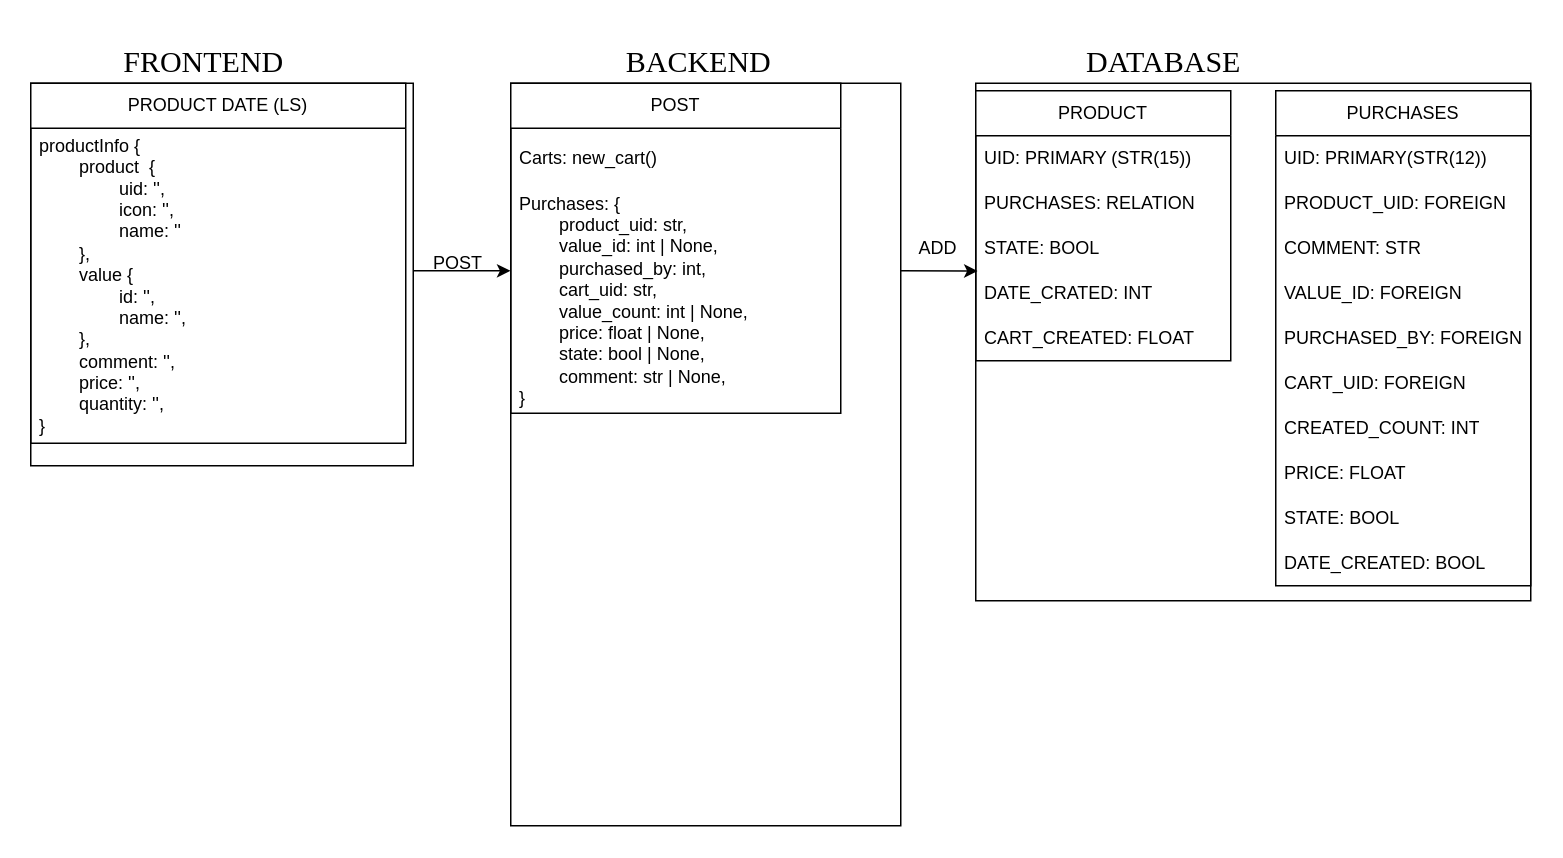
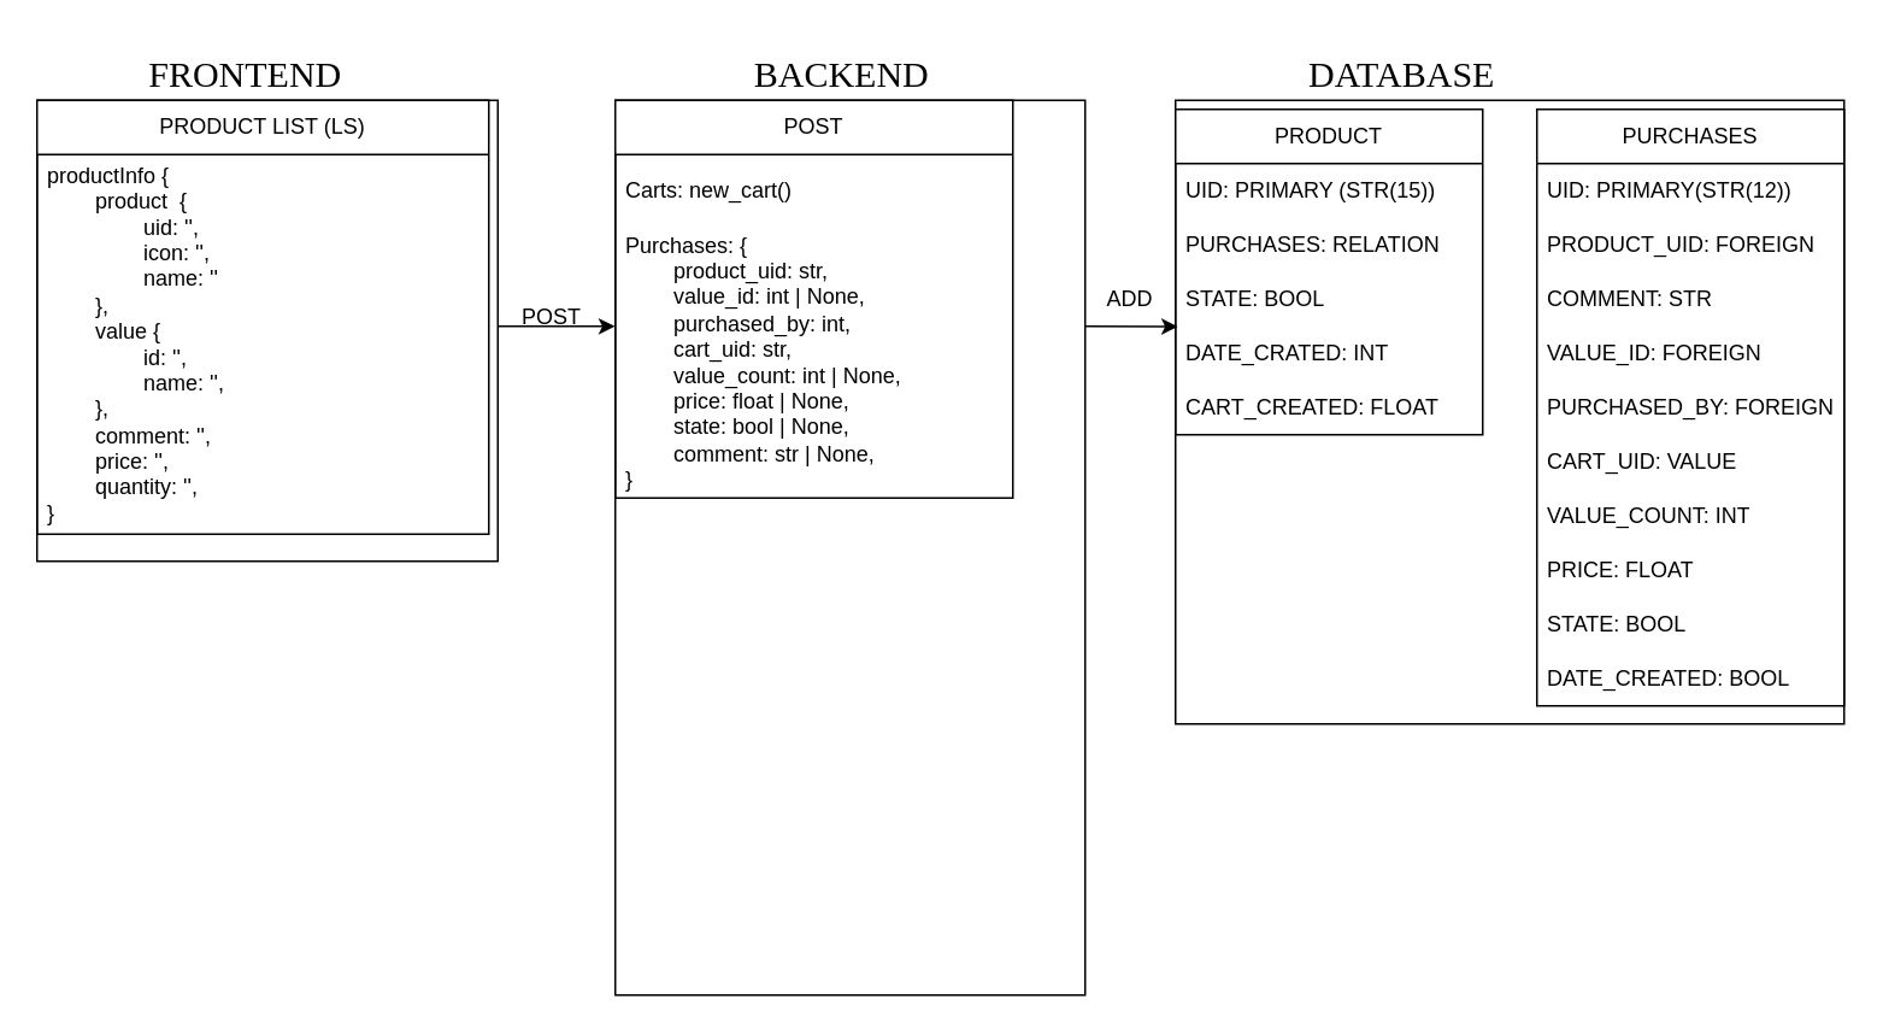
  <mxCell id="0" />
  <mxCell id="1" parent="0" />
  <mxCell id="2" value="" style="whiteSpace=wrap;html=1;aspect=fixed;" vertex="1" parent="1"><mxGeometry x="20" y="55" width="255" height="255" as="geometry" /></mxCell>
  <mxCell id="3" value="&lt;font size=&quot;1&quot; face=&quot;Lucida Console&quot;&gt;&lt;span style=&quot;font-size: 20px;&quot;&gt;FRONTEND&lt;/span&gt;&lt;/font&gt;" style="text;html=1;align=center;verticalAlign=middle;resizable=0;points=[];autosize=1;strokeColor=none;fillColor=none;" vertex="1" parent="1"><mxGeometry x="75" width="120" height="40" as="geometry" y="20" /></mxCell>
  <mxCell id="4" value="" style="whiteSpace=wrap;html=1;" vertex="1" parent="1"><mxGeometry x="340" y="55" width="260" height="495" as="geometry" /></mxCell>
  <mxCell id="5" value="&lt;font size=&quot;1&quot; face=&quot;Lucida Console&quot;&gt;&lt;span style=&quot;font-size: 20px;&quot;&gt;BACKEND&lt;/span&gt;&lt;/font&gt;" style="text;html=1;align=center;verticalAlign=middle;resizable=0;points=[];autosize=1;strokeColor=none;fillColor=none;" vertex="1" parent="1"><mxGeometry x="410" width="110" height="40" as="geometry" y="20" /></mxCell>
- <mxCell id="6" value="PRODUCT DATE (LS)" style="swimlane;fontStyle=0;childLayout=stackLayout;horizontal=1;startSize=30;horizontalStack=0;resizeParent=1;resizeParentMax=0;resizeLast=0;collapsible=1;marginBottom=0;whiteSpace=wrap;html=1;" vertex="1" parent="1"><mxGeometry x="20" y="55" width="250" height="240" as="geometry" /></mxCell>
+ <mxCell id="6" value="PRODUCT LIST (LS)" style="swimlane;fontStyle=0;childLayout=stackLayout;horizontal=1;startSize=30;horizontalStack=0;resizeParent=1;resizeParentMax=0;resizeLast=0;collapsible=1;marginBottom=0;whiteSpace=wrap;html=1;" vertex="1" parent="1"><mxGeometry x="20" y="55" width="250" height="240" as="geometry" /></mxCell>
  <mxCell id="7" value="productInfo {&lt;br&gt;&lt;span style=&quot;white-space: pre;&quot;&gt;&#09;&lt;/span&gt;product&amp;nbsp; {&lt;br&gt;&lt;span style=&quot;white-space: pre;&quot;&gt;&lt;span style=&quot;white-space: pre;&quot;&gt;&#09;&lt;span style=&quot;white-space: pre;&quot;&gt;&#09;&lt;/span&gt;u&lt;/span&gt;id: '',&lt;br&gt;&lt;span style=&quot;white-space: pre;&quot;&gt;&lt;span style=&quot;white-space: pre;&quot;&gt;&#09;&lt;/span&gt;&lt;span style=&quot;white-space: pre;&quot;&gt;&#09;&lt;/span&gt;icon: '',&lt;br&gt;&lt;span style=&quot;white-space: pre;&quot;&gt;&#09;&lt;/span&gt;&lt;span style=&quot;white-space: pre;&quot;&gt;&#09;&lt;/span&gt;name: ''&#09;&lt;/span&gt;&#09;&lt;/span&gt;&lt;br&gt;&lt;span style=&quot;white-space: pre;&quot;&gt;&#09;&lt;/span&gt;},&lt;br&gt;&lt;span style=&quot;white-space: pre;&quot;&gt;&#09;&lt;/span&gt;value {&lt;br&gt;&lt;span style=&quot;white-space: pre;&quot;&gt;&lt;span style=&quot;white-space: pre;&quot;&gt;&#09;&lt;span style=&quot;white-space: pre;&quot;&gt;&#09;&lt;/span&gt;i&lt;/span&gt;d: '',&lt;br/&gt;&lt;span style=&quot;white-space: pre;&quot;&gt;&#09;&lt;/span&gt;&lt;span style=&quot;white-space: pre;&quot;&gt;&#09;&lt;/span&gt;name: '',&#09;&lt;/span&gt;&lt;br&gt;&lt;span style=&quot;white-space: pre;&quot;&gt;&#09;&lt;/span&gt;},&lt;br&gt;&lt;span style=&quot;white-space: pre;&quot;&gt;&#09;&lt;/span&gt;comment: '',&lt;br&gt;&lt;span style=&quot;white-space: pre;&quot;&gt;&#09;&lt;/span&gt;price: '',&lt;br&gt;&lt;span style=&quot;white-space: pre;&quot;&gt;&#09;&lt;/span&gt;quantity: '',&lt;br&gt;}" style="text;strokeColor=none;fillColor=none;align=left;verticalAlign=middle;spacingLeft=4;spacingRight=4;overflow=hidden;points=[[0,0.5],[1,0.5]];portConstraint=eastwest;rotatable=0;whiteSpace=wrap;html=1;" vertex="1" parent="6"><mxGeometry y="30" width="250" height="210" as="geometry" /></mxCell>
  <mxCell id="8" value="" style="whiteSpace=wrap;html=1;" vertex="1" parent="1"><mxGeometry x="650" y="55" width="370" height="345" as="geometry" /></mxCell>
  <mxCell id="9" value="&lt;font size=&quot;1&quot; face=&quot;Lucida Console&quot;&gt;&lt;span style=&quot;font-size: 20px;&quot;&gt;DATABASE&lt;/span&gt;&lt;/font&gt;" style="text;html=1;align=center;verticalAlign=middle;resizable=0;points=[];autosize=1;strokeColor=none;fillColor=none;" vertex="1" parent="1"><mxGeometry x="715" width="120" height="40" as="geometry" y="20" /></mxCell>
  <mxCell id="10" value="" style="endArrow=classic;html=1;rounded=0;entryX=0.007;entryY=0.007;entryDx=0;entryDy=0;entryPerimeter=0;" edge="1" parent="1" target="21"><mxGeometry width="50" height="50" relative="1" as="geometry"><mxPoint x="600" y="180" as="sourcePoint" /><mxPoint x="620" y="170" as="targetPoint" /></mxGeometry></mxCell>
  <mxCell id="11" value="POST" style="text;html=1;strokeColor=none;fillColor=none;align=center;verticalAlign=middle;whiteSpace=wrap;rounded=0;" vertex="1" parent="1"><mxGeometry x="275" y="160" width="60" height="30" as="geometry" /></mxCell>
  <mxCell id="12" value="ADD" style="text;html=1;strokeColor=none;fillColor=none;align=center;verticalAlign=middle;whiteSpace=wrap;rounded=0;" vertex="1" parent="1"><mxGeometry x="600" y="150" width="50" height="30" as="geometry" /></mxCell>
  <mxCell id="13" value="POST" style="swimlane;fontStyle=0;childLayout=stackLayout;horizontal=1;startSize=30;horizontalStack=0;resizeParent=1;resizeParentMax=0;resizeLast=0;collapsible=1;marginBottom=0;whiteSpace=wrap;html=1;" vertex="1" parent="1"><mxGeometry x="340" y="55" width="220" height="220" as="geometry" /></mxCell>
  <mxCell id="14" value="Carts: new_cart()" style="text;strokeColor=none;fillColor=none;align=left;verticalAlign=middle;spacingLeft=4;spacingRight=4;overflow=hidden;points=[[0,0.5],[1,0.5]];portConstraint=eastwest;rotatable=0;whiteSpace=wrap;html=1;" vertex="1" parent="13"><mxGeometry y="30" width="220" height="40" as="geometry" /></mxCell>
  <mxCell id="15" value="Purchases: {&lt;br&gt;&lt;span style=&quot;white-space: pre;&quot;&gt;&#09;&lt;/span&gt;product_uid: str,&lt;br&gt;&lt;span style=&quot;white-space: pre;&quot;&gt;&#09;&lt;/span&gt;value_id: int | None,&lt;br&gt;&lt;span style=&quot;white-space: pre;&quot;&gt;&#09;&lt;/span&gt;purchased_by: int,&lt;br&gt;&lt;span style=&quot;white-space: pre;&quot;&gt;&#09;&lt;/span&gt;cart_uid: str,&lt;br&gt;&lt;span style=&quot;white-space: pre;&quot;&gt;&#09;&lt;/span&gt;value_count: int | None,&lt;br&gt;&lt;span style=&quot;white-space: pre;&quot;&gt;&#09;&lt;/span&gt;price: float | None,&lt;br&gt;&lt;span style=&quot;white-space: pre;&quot;&gt;&#09;&lt;/span&gt;state: bool | None,&lt;br&gt;&lt;span style=&quot;white-space: pre;&quot;&gt;&#09;&lt;/span&gt;comment: str | None,&lt;br&gt;}" style="text;strokeColor=none;fillColor=none;align=left;verticalAlign=middle;spacingLeft=4;spacingRight=4;overflow=hidden;points=[[0,0.5],[1,0.5]];portConstraint=eastwest;rotatable=0;whiteSpace=wrap;html=1;" vertex="1" parent="13"><mxGeometry y="70" width="220" height="150" as="geometry" /></mxCell>
  <mxCell id="16" value="" style="endArrow=classic;html=1;rounded=0;exitX=0.004;exitY=0.666;exitDx=0;exitDy=0;entryX=-0.001;entryY=0.367;entryDx=0;entryDy=0;entryPerimeter=0;exitPerimeter=0;" edge="1" parent="1" source="11" target="15"><mxGeometry width="50" height="50" relative="1" as="geometry"><mxPoint x="430" y="340" as="sourcePoint" /><mxPoint x="480" y="290" as="targetPoint" /></mxGeometry></mxCell>
  <mxCell id="17" value="PRODUCT" style="swimlane;fontStyle=0;childLayout=stackLayout;horizontal=1;startSize=30;horizontalStack=0;resizeParent=1;resizeParentMax=0;resizeLast=0;collapsible=1;marginBottom=0;whiteSpace=wrap;html=1;" vertex="1" parent="1"><mxGeometry x="650" y="60" width="170" height="180" as="geometry" /></mxCell>
  <mxCell id="18" value="UID: PRIMARY (STR(15))" style="text;strokeColor=none;fillColor=none;align=left;verticalAlign=middle;spacingLeft=4;spacingRight=4;overflow=hidden;points=[[0,0.5],[1,0.5]];portConstraint=eastwest;rotatable=0;whiteSpace=wrap;html=1;" vertex="1" parent="17"><mxGeometry y="30" width="170" height="30" as="geometry" /></mxCell>
  <mxCell id="19" value="PURCHASES: RELATION" style="text;strokeColor=none;fillColor=none;align=left;verticalAlign=middle;spacingLeft=4;spacingRight=4;overflow=hidden;points=[[0,0.5],[1,0.5]];portConstraint=eastwest;rotatable=0;whiteSpace=wrap;html=1;" vertex="1" parent="17"><mxGeometry y="60" width="170" height="30" as="geometry" /></mxCell>
  <mxCell id="20" value="STATE: BOOL" style="text;strokeColor=none;fillColor=none;align=left;verticalAlign=middle;spacingLeft=4;spacingRight=4;overflow=hidden;points=[[0,0.5],[1,0.5]];portConstraint=eastwest;rotatable=0;whiteSpace=wrap;html=1;" vertex="1" parent="17"><mxGeometry y="90" width="170" height="30" as="geometry" /></mxCell>
  <mxCell id="21" value="DATE_CRATED: INT" style="text;strokeColor=none;fillColor=none;align=left;verticalAlign=middle;spacingLeft=4;spacingRight=4;overflow=hidden;points=[[0,0.5],[1,0.5]];portConstraint=eastwest;rotatable=0;whiteSpace=wrap;html=1;" vertex="1" parent="17"><mxGeometry y="120" width="170" height="30" as="geometry" /></mxCell>
  <mxCell id="22" value="CART_CREATED: FLOAT" style="text;strokeColor=none;fillColor=none;align=left;verticalAlign=middle;spacingLeft=4;spacingRight=4;overflow=hidden;points=[[0,0.5],[1,0.5]];portConstraint=eastwest;rotatable=0;whiteSpace=wrap;html=1;" vertex="1" parent="17"><mxGeometry y="150" width="170" height="30" as="geometry" /></mxCell>
  <mxCell id="23" value="PURCHASES" style="swimlane;fontStyle=0;childLayout=stackLayout;horizontal=1;startSize=30;horizontalStack=0;resizeParent=1;resizeParentMax=0;resizeLast=0;collapsible=1;marginBottom=0;whiteSpace=wrap;html=1;" vertex="1" parent="1"><mxGeometry x="850" y="60" width="170" height="330" as="geometry" /></mxCell>
  <mxCell id="24" value="UID: PRIMARY(STR(12))" style="text;strokeColor=none;fillColor=none;align=left;verticalAlign=middle;spacingLeft=4;spacingRight=4;overflow=hidden;points=[[0,0.5],[1,0.5]];portConstraint=eastwest;rotatable=0;whiteSpace=wrap;html=1;" vertex="1" parent="23"><mxGeometry y="30" width="170" height="30" as="geometry" /></mxCell>
  <mxCell id="25" value="PRODUCT_UID: FOREIGN" style="text;strokeColor=none;fillColor=none;align=left;verticalAlign=middle;spacingLeft=4;spacingRight=4;overflow=hidden;points=[[0,0.5],[1,0.5]];portConstraint=eastwest;rotatable=0;whiteSpace=wrap;html=1;" vertex="1" parent="23"><mxGeometry y="60" width="170" height="30" as="geometry" /></mxCell>
  <mxCell id="26" value="COMMENT: STR" style="text;strokeColor=none;fillColor=none;align=left;verticalAlign=middle;spacingLeft=4;spacingRight=4;overflow=hidden;points=[[0,0.5],[1,0.5]];portConstraint=eastwest;rotatable=0;whiteSpace=wrap;html=1;" vertex="1" parent="23"><mxGeometry y="90" width="170" height="30" as="geometry" /></mxCell>
  <mxCell id="27" value="VALUE_ID: FOREIGN" style="text;strokeColor=none;fillColor=none;align=left;verticalAlign=middle;spacingLeft=4;spacingRight=4;overflow=hidden;points=[[0,0.5],[1,0.5]];portConstraint=eastwest;rotatable=0;whiteSpace=wrap;html=1;" vertex="1" parent="23"><mxGeometry y="120" width="170" height="30" as="geometry" /></mxCell>
  <mxCell id="28" value="PURCHASED_BY: FOREIGN" style="text;strokeColor=none;fillColor=none;align=left;verticalAlign=middle;spacingLeft=4;spacingRight=4;overflow=hidden;points=[[0,0.5],[1,0.5]];portConstraint=eastwest;rotatable=0;whiteSpace=wrap;html=1;" vertex="1" parent="23"><mxGeometry y="150" width="170" height="30" as="geometry" /></mxCell>
- <mxCell id="29" value="CART_UID: FOREIGN" style="text;strokeColor=none;fillColor=none;align=left;verticalAlign=middle;spacingLeft=4;spacingRight=4;overflow=hidden;points=[[0,0.5],[1,0.5]];portConstraint=eastwest;rotatable=0;whiteSpace=wrap;html=1;" vertex="1" parent="23"><mxGeometry y="180" width="170" height="30" as="geometry" /></mxCell>
- <mxCell id="30" value="CREATED_COUNT: INT" style="text;strokeColor=none;fillColor=none;align=left;verticalAlign=middle;spacingLeft=4;spacingRight=4;overflow=hidden;points=[[0,0.5],[1,0.5]];portConstraint=eastwest;rotatable=0;whiteSpace=wrap;html=1;" vertex="1" parent="23"><mxGeometry y="210" width="170" height="30" as="geometry" /></mxCell>
+ <mxCell id="29" value="CART_UID: VALUE" style="text;strokeColor=none;fillColor=none;align=left;verticalAlign=middle;spacingLeft=4;spacingRight=4;overflow=hidden;points=[[0,0.5],[1,0.5]];portConstraint=eastwest;rotatable=0;whiteSpace=wrap;html=1;" vertex="1" parent="23"><mxGeometry y="180" width="170" height="30" as="geometry" /></mxCell>
+ <mxCell id="30" value="VALUE_COUNT: INT" style="text;strokeColor=none;fillColor=none;align=left;verticalAlign=middle;spacingLeft=4;spacingRight=4;overflow=hidden;points=[[0,0.5],[1,0.5]];portConstraint=eastwest;rotatable=0;whiteSpace=wrap;html=1;" vertex="1" parent="23"><mxGeometry y="210" width="170" height="30" as="geometry" /></mxCell>
  <mxCell id="31" value="PRICE: FLOAT&lt;br&gt;" style="text;strokeColor=none;fillColor=none;align=left;verticalAlign=middle;spacingLeft=4;spacingRight=4;overflow=hidden;points=[[0,0.5],[1,0.5]];portConstraint=eastwest;rotatable=0;whiteSpace=wrap;html=1;" vertex="1" parent="23"><mxGeometry y="240" width="170" height="30" as="geometry" /></mxCell>
  <mxCell id="32" value="STATE: BOOL" style="text;strokeColor=none;fillColor=none;align=left;verticalAlign=middle;spacingLeft=4;spacingRight=4;overflow=hidden;points=[[0,0.5],[1,0.5]];portConstraint=eastwest;rotatable=0;whiteSpace=wrap;html=1;" vertex="1" parent="23"><mxGeometry y="270" width="170" height="30" as="geometry" /></mxCell>
  <mxCell id="33" value="DATE_CREATED: BOOL" style="text;strokeColor=none;fillColor=none;align=left;verticalAlign=middle;spacingLeft=4;spacingRight=4;overflow=hidden;points=[[0,0.5],[1,0.5]];portConstraint=eastwest;rotatable=0;whiteSpace=wrap;html=1;" vertex="1" parent="23"><mxGeometry y="300" width="170" height="30" as="geometry" /></mxCell>
